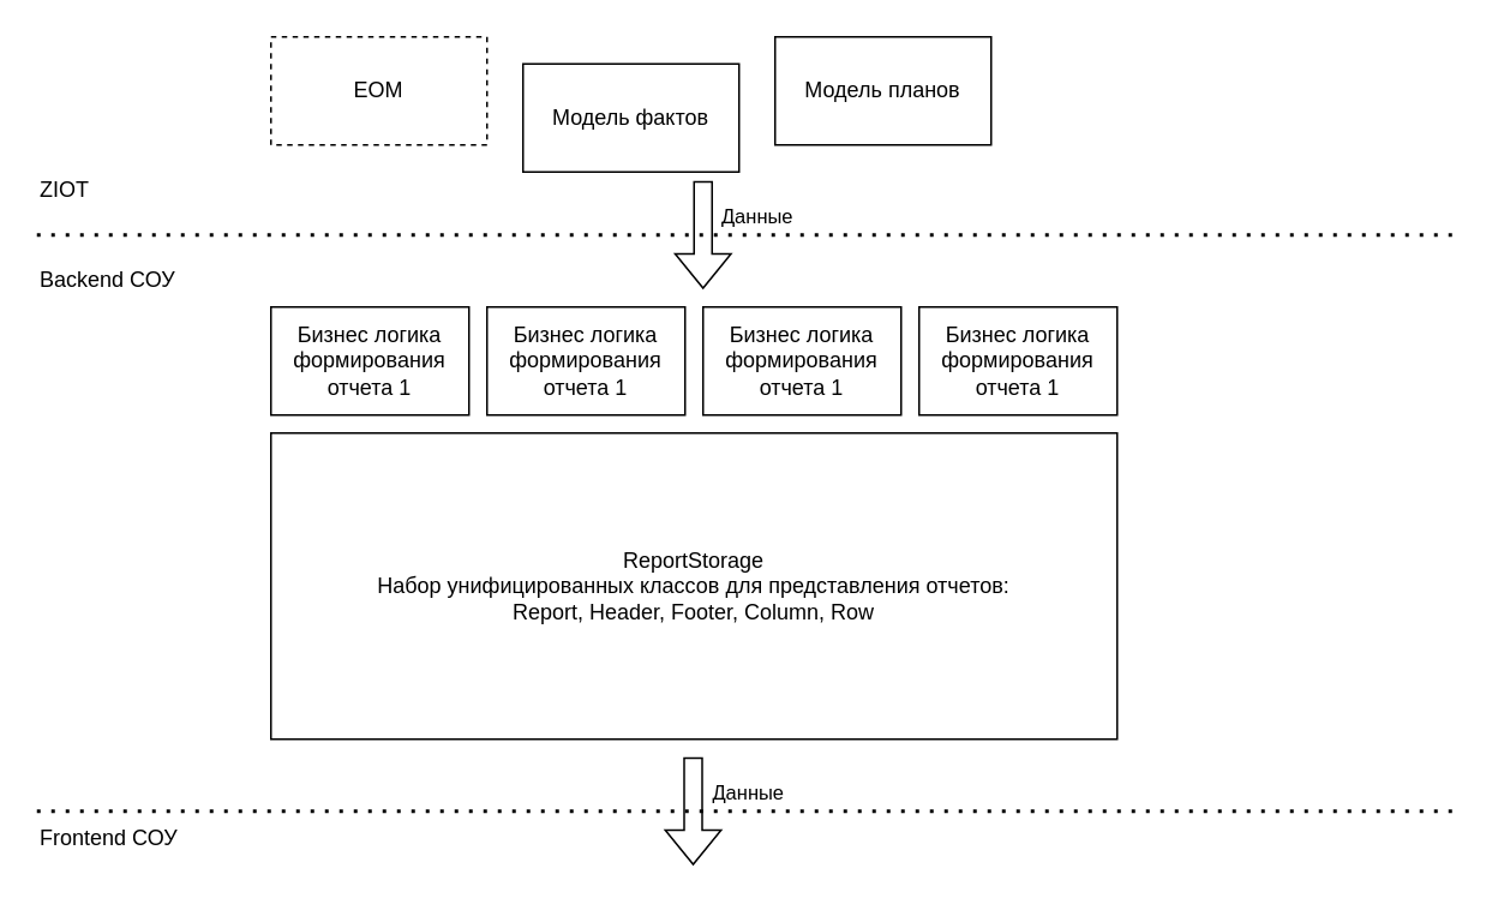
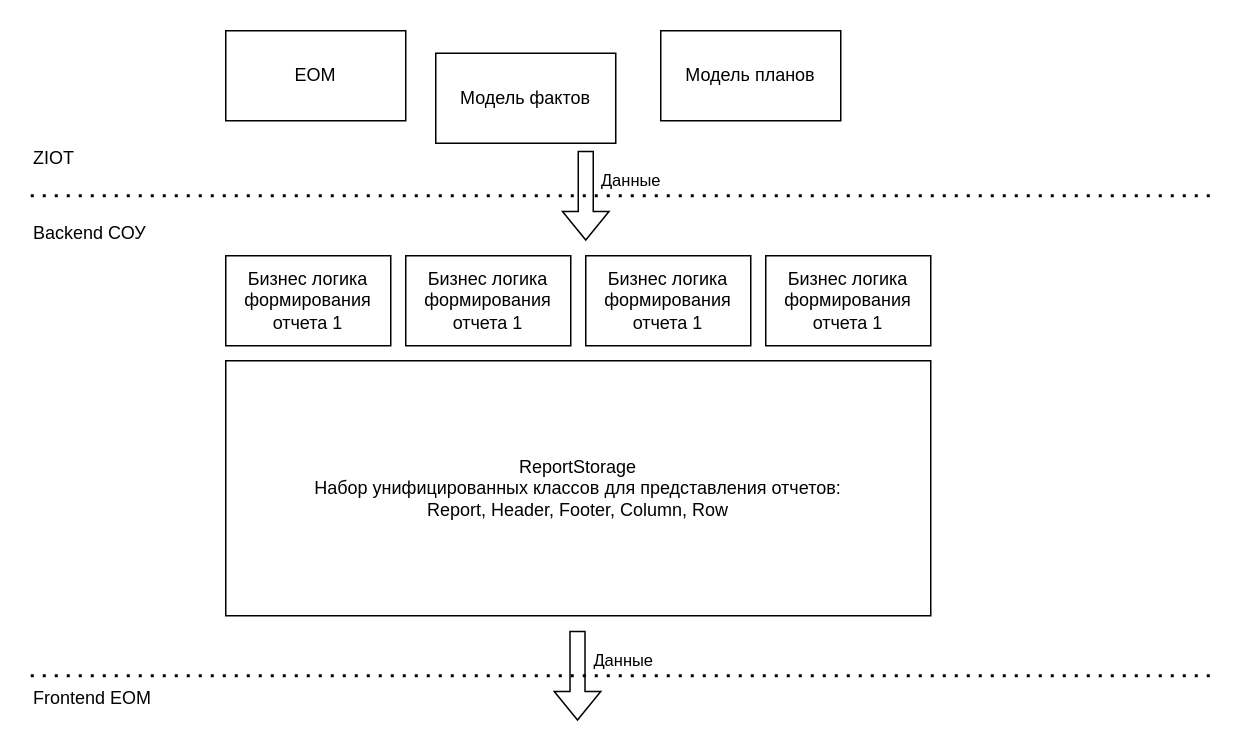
  <mxCell id="0" />
  <mxCell id="1" parent="0" />
  <mxCell id="2" value="" style="endArrow=none;dashed=1;html=1;dashPattern=1 3;strokeWidth=2;rounded=0;" edge="1" parent="1"><mxGeometry width="50" height="50" relative="1" as="geometry"><mxPoint x="20" y="130" as="sourcePoint" /><mxPoint x="810" y="130" as="targetPoint" /></mxGeometry></mxCell>
- <mxCell id="3" value="Модель планов" style="rounded=0;whiteSpace=wrap;html=1;" vertex="1" parent="1"><mxGeometry x="430" y="20" width="120" height="60" as="geometry" /></mxCell>
+ <mxCell id="3" value="Модель планов" style="rounded=0;whiteSpace=wrap;html=1;" vertex="1" parent="1"><mxGeometry x="440" y="20" width="120" height="60" as="geometry" /></mxCell>
  <mxCell id="4" value="Модель фактов" style="rounded=0;whiteSpace=wrap;html=1;" vertex="1" parent="1"><mxGeometry x="290" y="35" width="120" height="60" as="geometry" /></mxCell>
- <mxCell id="5" value="ЕОМ" style="rounded=0;whiteSpace=wrap;html=1;dashed=1;" vertex="1" parent="1"><mxGeometry x="150" y="20" width="120" height="60" as="geometry" /></mxCell>
+ <mxCell id="5" value="ЕОМ" style="rounded=0;whiteSpace=wrap;html=1;" vertex="1" parent="1"><mxGeometry x="150" y="20" width="120" height="60" as="geometry" /></mxCell>
  <mxCell id="6" value="ZIOT" style="text;html=1;strokeColor=none;fillColor=none;align=left;verticalAlign=middle;whiteSpace=wrap;rounded=0;" vertex="1" parent="1"><mxGeometry x="20" y="90" width="50" height="30" as="geometry" /></mxCell>
  <mxCell id="7" value="Backend СОУ" style="text;html=1;strokeColor=none;fillColor=none;align=left;verticalAlign=middle;whiteSpace=wrap;rounded=0;" vertex="1" parent="1"><mxGeometry x="20" y="140" width="90" height="30" as="geometry" /></mxCell>
  <mxCell id="8" value="Бизнес логика формирования отчета 1" style="rounded=0;whiteSpace=wrap;html=1;" vertex="1" parent="1"><mxGeometry x="150" y="170" width="110" height="60" as="geometry" /></mxCell>
  <mxCell id="9" value="Бизнес логика формирования отчета 1" style="rounded=0;whiteSpace=wrap;html=1;" vertex="1" parent="1"><mxGeometry x="270" y="170" width="110" height="60" as="geometry" /></mxCell>
  <mxCell id="10" value="Бизнес логика формирования отчета 1" style="rounded=0;whiteSpace=wrap;html=1;" vertex="1" parent="1"><mxGeometry x="390" y="170" width="110" height="60" as="geometry" /></mxCell>
  <mxCell id="11" value="Бизнес логика формирования отчета 1" style="rounded=0;whiteSpace=wrap;html=1;" vertex="1" parent="1"><mxGeometry x="510" y="170" width="110" height="60" as="geometry" /></mxCell>
  <mxCell id="12" value="Данные" style="shape=flexArrow;endArrow=classic;html=1;rounded=0;" edge="1" parent="1"><mxGeometry x="-0.333" y="30" width="50" height="50" relative="1" as="geometry"><mxPoint x="390" y="100" as="sourcePoint" /><mxPoint x="390" y="160" as="targetPoint" /><mxPoint as="offset" /></mxGeometry></mxCell>
  <mxCell id="13" value="ReportStorage&lt;br&gt;Набор унифицированных классов для представления отчетов:&lt;br&gt;Report, Header, Footer, Column, Row" style="rounded=0;whiteSpace=wrap;html=1;" vertex="1" parent="1"><mxGeometry x="150" y="240" width="470" height="170" as="geometry" /></mxCell>
  <mxCell id="14" value="" style="endArrow=none;dashed=1;html=1;dashPattern=1 3;strokeWidth=2;rounded=0;" edge="1" parent="1"><mxGeometry width="50" height="50" relative="1" as="geometry"><mxPoint x="20" y="450" as="sourcePoint" /><mxPoint x="810" y="450" as="targetPoint" /></mxGeometry></mxCell>
- <mxCell id="15" value="Frontend СОУ" style="text;html=1;strokeColor=none;fillColor=none;align=left;verticalAlign=middle;whiteSpace=wrap;rounded=0;" vertex="1" parent="1"><mxGeometry x="20" y="450" width="90" height="30" as="geometry" /></mxCell>
+ <mxCell id="15" value="Frontend ЕОМ" style="text;html=1;strokeColor=none;fillColor=none;align=left;verticalAlign=middle;whiteSpace=wrap;rounded=0;" vertex="1" parent="1"><mxGeometry x="20" y="450" width="90" height="30" as="geometry" /></mxCell>
  <mxCell id="16" value="Данные" style="shape=flexArrow;endArrow=classic;html=1;rounded=0;" edge="1" parent="1"><mxGeometry x="-0.333" y="30" width="50" height="50" relative="1" as="geometry"><mxPoint x="384.5" y="420" as="sourcePoint" /><mxPoint x="384.5" y="480" as="targetPoint" /><mxPoint as="offset" /></mxGeometry></mxCell>
